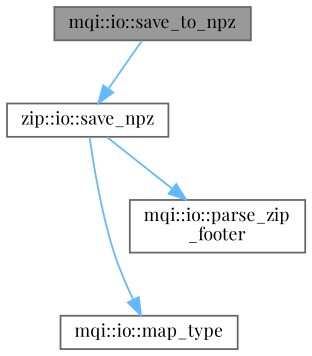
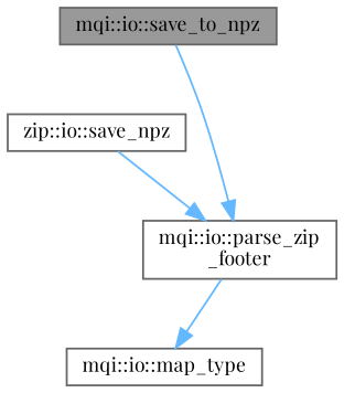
  digraph {
    fontname="Playfair Display"
    rankdir=TB
    node [color=grey40 fillcolor=white fontname="Playfair Display" fontsize=10 shape=box style=filled]
    edge [color=steelblue1 fontname="Playfair Display" fontsize=10 labelfontname=Helvetica labelfontsize=10 style=solid]
    n1 [color=gray40 fillcolor=grey60 fontcolor=black height=0.2 label="mqi::io::save_to_npz" width=0.4]
    n2 [height=0.2 label="zip::io::save_npz" width=0.4]
    n3 [height=0.2 label="mqi::io::map_type" width=0.4]
    n4 [height=0.2 label="mqi::io::parse_zip\l_footer" width=0.4]
-   n1 -> n2
-   n2 -> n3
+   n1 -> n4
+   n4 -> n3
    n2 -> n4
  }
